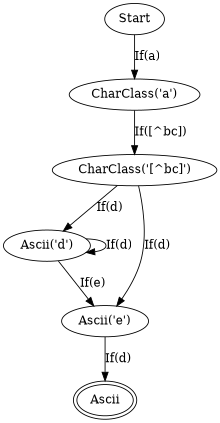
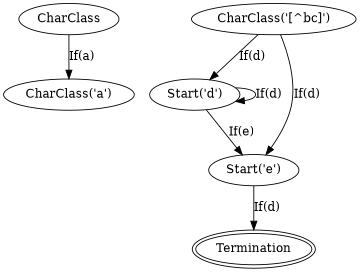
  digraph {
-   n1 [label=Start]
+   n1 [label=CharClass]
    n2 [label="CharClass('a')"]
    n3 [label="CharClass('[^bc]')"]
-   n4 [label="Ascii('d')"]
-   n5 [label="Ascii('e')"]
-   n6 [label=Ascii peripheries=2]
+   n4 [label="Start('d')"]
+   n5 [label="Start('e')"]
+   n6 [label=Termination peripheries=2]
    n1 -> n2 [label="If(a)"]
-   n2 -> n3 [label="If([^bc])"]
    n3 -> n4 [label="If(d)"]
    n3 -> n5 [label="If(d)"]
    n4 -> n4 [label="If(d)"]
    n4 -> n5 [label="If(e)"]
    n5 -> n6 [label="If(d)"]
  }
